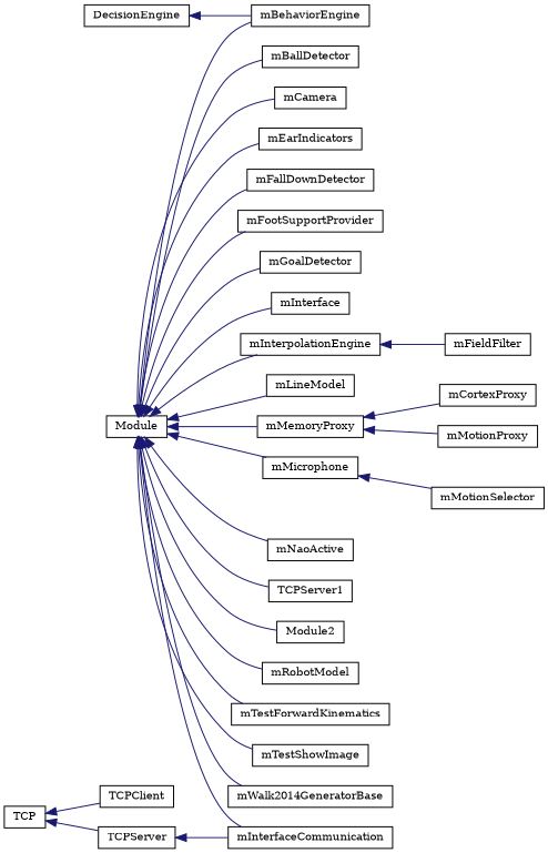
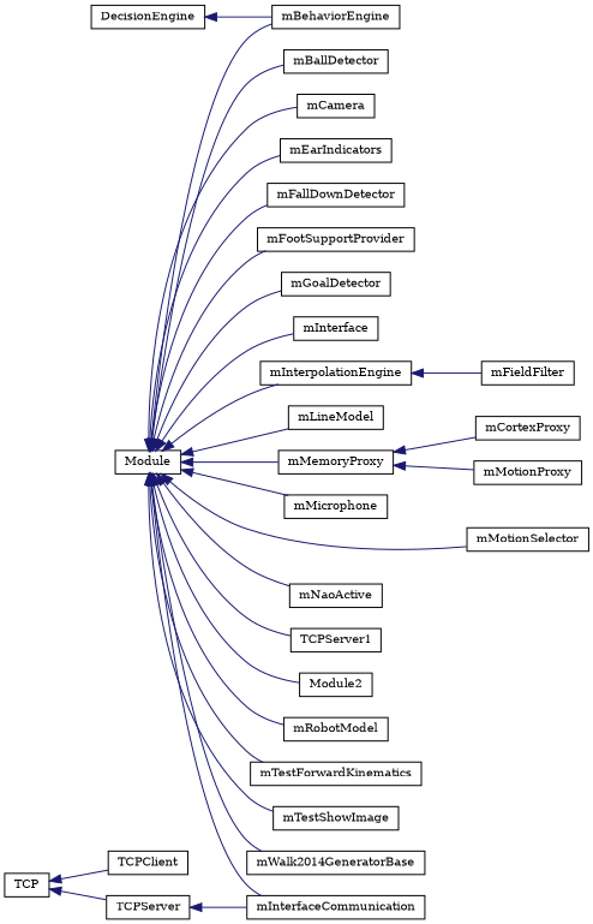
  digraph {
    fontname="DejaVu Serif"
    rankdir=LR
    node [color=black fillcolor=white fontname="DejaVu Serif" fontsize=10 shape=record style=filled]
    edge [color=midnightblue dir=back fontname="DejaVu Serif" fontsize=10 labelfontname=Helvetica labelfontsize=10 style=solid]
    n1 [height=0.2 label=DecisionEngine width=0.4]
    n2 [height=0.2 label=mBehaviorEngine width=0.4]
    n3 [height=0.2 label=Module width=0.4]
    n4 [height=0.2 label=mBallDetector width=0.4]
    n5 [height=0.2 label=mCamera width=0.4]
    n6 [height=0.2 label=mEarIndicators width=0.4]
    n7 [height=0.2 label=mFallDownDetector width=0.4]
    n8 [height=0.2 label=mFootSupportProvider width=0.4]
    n9 [height=0.2 label=mGoalDetector width=0.4]
    n10 [height=0.2 label=mInterface width=0.4]
    n11 [height=0.2 label=mInterfaceCommunication width=0.4]
    n12 [height=0.2 label=mInterpolationEngine width=0.4]
    n13 [height=0.2 label=mLineModel width=0.4]
    n14 [height=0.2 label=mMemoryProxy width=0.4]
    n15 [height=0.2 label=mMicrophone width=0.4]
    n16 [height=0.2 label=mMotionSelector width=0.4]
    n17 [height=0.2 label=mNaoActive width=0.4]
    n18 [height=0.2 label=TCPServer1 width=0.4]
    n19 [height=0.2 label=Module2 width=0.4]
    n20 [height=0.2 label=mRobotModel width=0.4]
    n21 [height=0.2 label=mTestForwardKinematics width=0.4]
    n22 [height=0.2 label=mTestShowImage width=0.4]
    n23 [height=0.2 label=mWalk2014GeneratorBase width=0.4]
    n24 [height=0.2 label=mFieldFilter width=0.4]
    n25 [height=0.2 label=mCortexProxy width=0.4]
    n26 [height=0.2 label=mMotionProxy width=0.4]
    n27 [height=0.2 label=TCP width=0.4]
    n28 [height=0.2 label=TCPClient width=0.4]
    n29 [height=0.2 label=TCPServer width=0.4]
    n1 -> n2
    n3 -> n2
    n3 -> n4
    n3 -> n5
    n3 -> n6
    n3 -> n7
    n3 -> n8
    n3 -> n9
    n3 -> n10
    n3 -> n11
    n3 -> n12
    n3 -> n13
    n3 -> n14
    n3 -> n15
-   n15 -> n16
+   n3 -> n16
    n3 -> n17
    n3 -> n18
    n3 -> n19
    n3 -> n20
    n3 -> n21
    n3 -> n22
    n3 -> n23
    n12 -> n24
    n14 -> n25
    n14 -> n26
    n27 -> n28
    n27 -> n29
    n29 -> n11
  }
